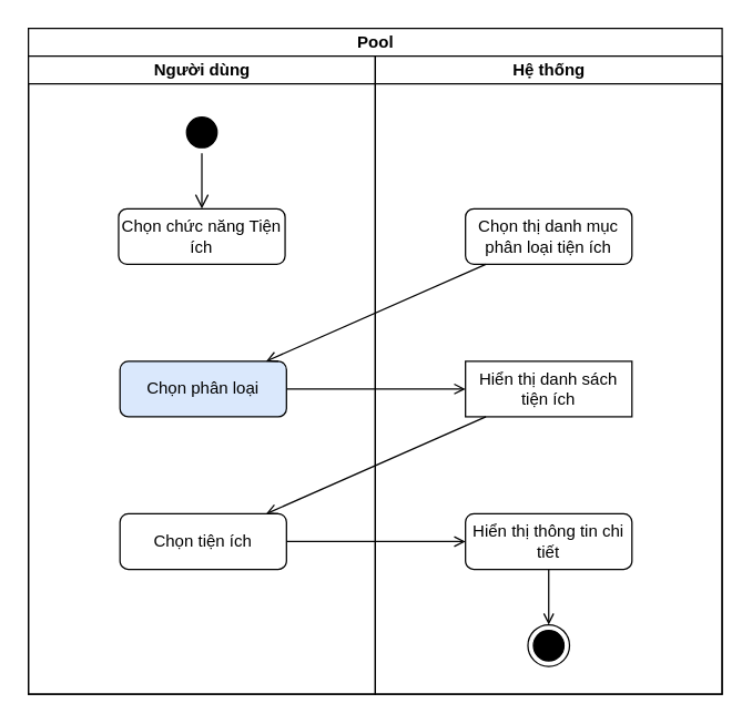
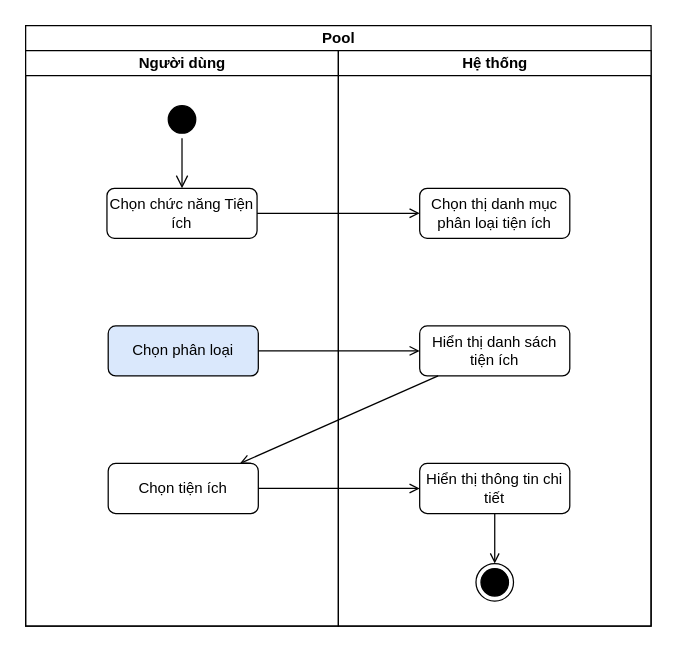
  <mxCell id="0" />
  <mxCell id="1" parent="0" />
  <mxCell id="2" value="Pool" style="swimlane;childLayout=stackLayout;resizeParent=1;resizeParentMax=0;startSize=20;html=1;" vertex="1" parent="1"><mxGeometry x="20" y="20" width="500" height="480" as="geometry" /></mxCell>
  <mxCell id="3" value="Người dùng" style="swimlane;startSize=20;html=1;" vertex="1" parent="2"><mxGeometry y="20" width="250" height="460" as="geometry" /></mxCell>
  <mxCell id="4" value="" style="ellipse;html=1;shape=startState;fillColor=#000000;strokeColor=#000000;" vertex="1" parent="3"><mxGeometry x="110.0" y="40" width="30" height="30" as="geometry" /></mxCell>
  <mxCell id="5" value="" style="edgeStyle=orthogonalEdgeStyle;html=1;verticalAlign=bottom;endArrow=open;endSize=8;strokeColor=#000000;rounded=0;entryX=0.5;entryY=0;entryDx=0;entryDy=0;" edge="1" source="4" parent="3" target="6"><mxGeometry relative="1" as="geometry"><mxPoint x="125.0" y="130" as="targetPoint" /></mxGeometry></mxCell>
  <mxCell id="6" value="Chọn chức năng Tiện ích" style="rounded=1;whiteSpace=wrap;html=1;strokeColor=#000000;" vertex="1" parent="3"><mxGeometry x="65" y="110" width="120" height="40" as="geometry" /></mxCell>
  <mxCell id="7" value="Chọn phân loại" style="rounded=1;whiteSpace=wrap;html=1;strokeColor=#000000;fillColor=#dae8fc;" vertex="1" parent="3"><mxGeometry x="66.0" y="220" width="120" height="40" as="geometry" /></mxCell>
  <mxCell id="8" value="Chọn tiện ích" style="rounded=1;whiteSpace=wrap;html=1;strokeColor=#000000;" vertex="1" parent="3"><mxGeometry x="66.0" y="330" width="120" height="40" as="geometry" /></mxCell>
  <mxCell id="9" value="Hệ thống" style="swimlane;startSize=20;html=1;" vertex="1" parent="2"><mxGeometry x="250" y="20" width="250" height="460" as="geometry" /></mxCell>
  <mxCell id="10" value="Chọn thị danh mục phân loại tiện ích" style="rounded=1;whiteSpace=wrap;html=1;strokeColor=#000000;" vertex="1" parent="9"><mxGeometry x="65.0" y="110" width="120" height="40" as="geometry" /></mxCell>
- <mxCell id="11" value="Hiển thị danh sách tiện ích" style="whiteSpace=wrap;html=1;strokeColor=#000000;rounded=0;" vertex="1" parent="9"><mxGeometry x="65.0" y="220" width="120" height="40" as="geometry" /></mxCell>
+ <mxCell id="11" value="Hiển thị danh sách tiện ích" style="rounded=1;whiteSpace=wrap;html=1;strokeColor=#000000;" vertex="1" parent="9"><mxGeometry x="65.0" y="220" width="120" height="40" as="geometry" /></mxCell>
  <mxCell id="12" style="edgeStyle=none;rounded=0;orthogonalLoop=1;jettySize=auto;html=1;entryX=0.5;entryY=0;entryDx=0;entryDy=0;strokeColor=#000000;endArrow=open;endFill=0;" edge="1" parent="9" source="13" target="14"><mxGeometry relative="1" as="geometry" /></mxCell>
  <mxCell id="13" value="Hiển thị thông tin chi tiết" style="rounded=1;whiteSpace=wrap;html=1;strokeColor=#000000;" vertex="1" parent="9"><mxGeometry x="65.0" y="330" width="120" height="40" as="geometry" /></mxCell>
  <mxCell id="14" value="" style="ellipse;html=1;shape=endState;fillColor=#000000;strokeColor=#000000;" vertex="1" parent="9"><mxGeometry x="110.0" y="410" width="30" height="30" as="geometry" /></mxCell>
- <mxCell id="16" style="rounded=0;orthogonalLoop=1;jettySize=auto;html=1;strokeColor=#000000;endArrow=open;endFill=0;" edge="1" parent="2" source="10" target="7"><mxGeometry relative="1" as="geometry" /></mxCell>
+ <mxCell id="15" style="edgeStyle=orthogonalEdgeStyle;rounded=0;orthogonalLoop=1;jettySize=auto;html=1;strokeColor=#000000;endArrow=open;endFill=0;" edge="1" parent="2" source="6" target="10"><mxGeometry relative="1" as="geometry" /></mxCell>
  <mxCell id="17" style="edgeStyle=orthogonalEdgeStyle;rounded=0;orthogonalLoop=1;jettySize=auto;html=1;strokeColor=#000000;endArrow=open;endFill=0;" edge="1" parent="2" source="7" target="11"><mxGeometry relative="1" as="geometry" /></mxCell>
  <mxCell id="18" style="rounded=0;orthogonalLoop=1;jettySize=auto;html=1;strokeColor=#000000;endArrow=open;endFill=0;" edge="1" parent="2" source="11" target="8"><mxGeometry relative="1" as="geometry" /></mxCell>
  <mxCell id="19" style="edgeStyle=orthogonalEdgeStyle;rounded=0;orthogonalLoop=1;jettySize=auto;html=1;strokeColor=#000000;endArrow=open;endFill=0;" edge="1" parent="2" source="8" target="13"><mxGeometry relative="1" as="geometry" /></mxCell>
